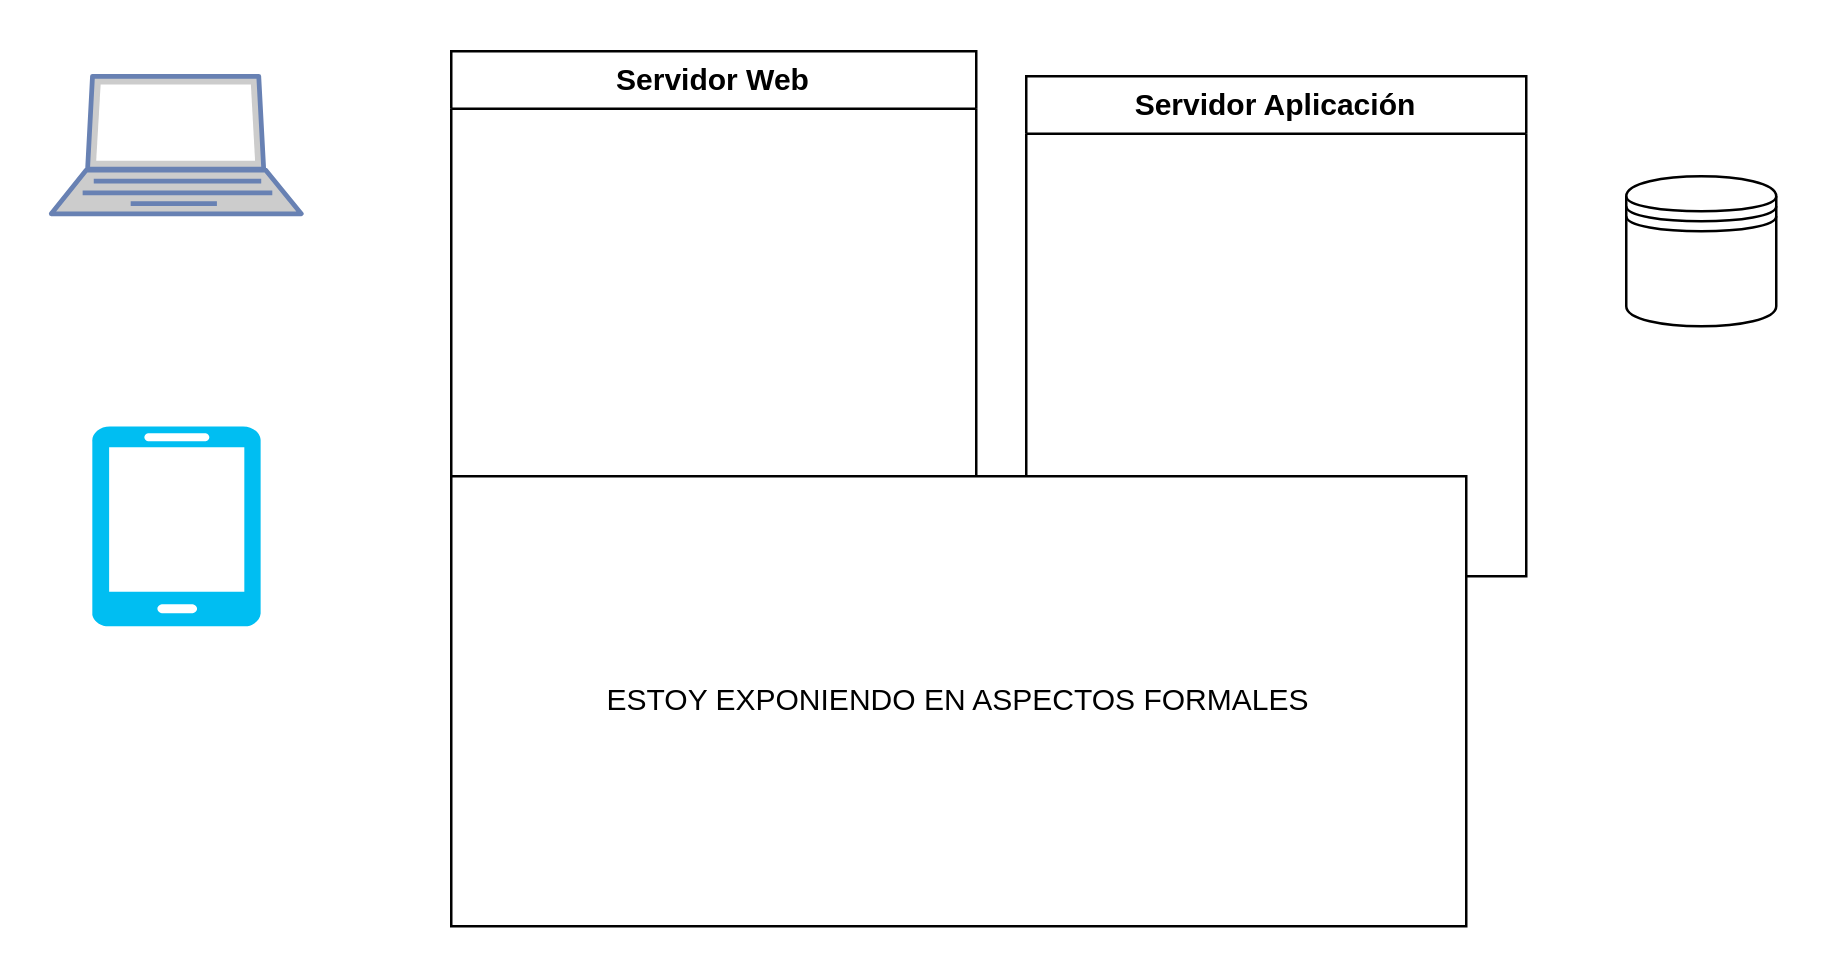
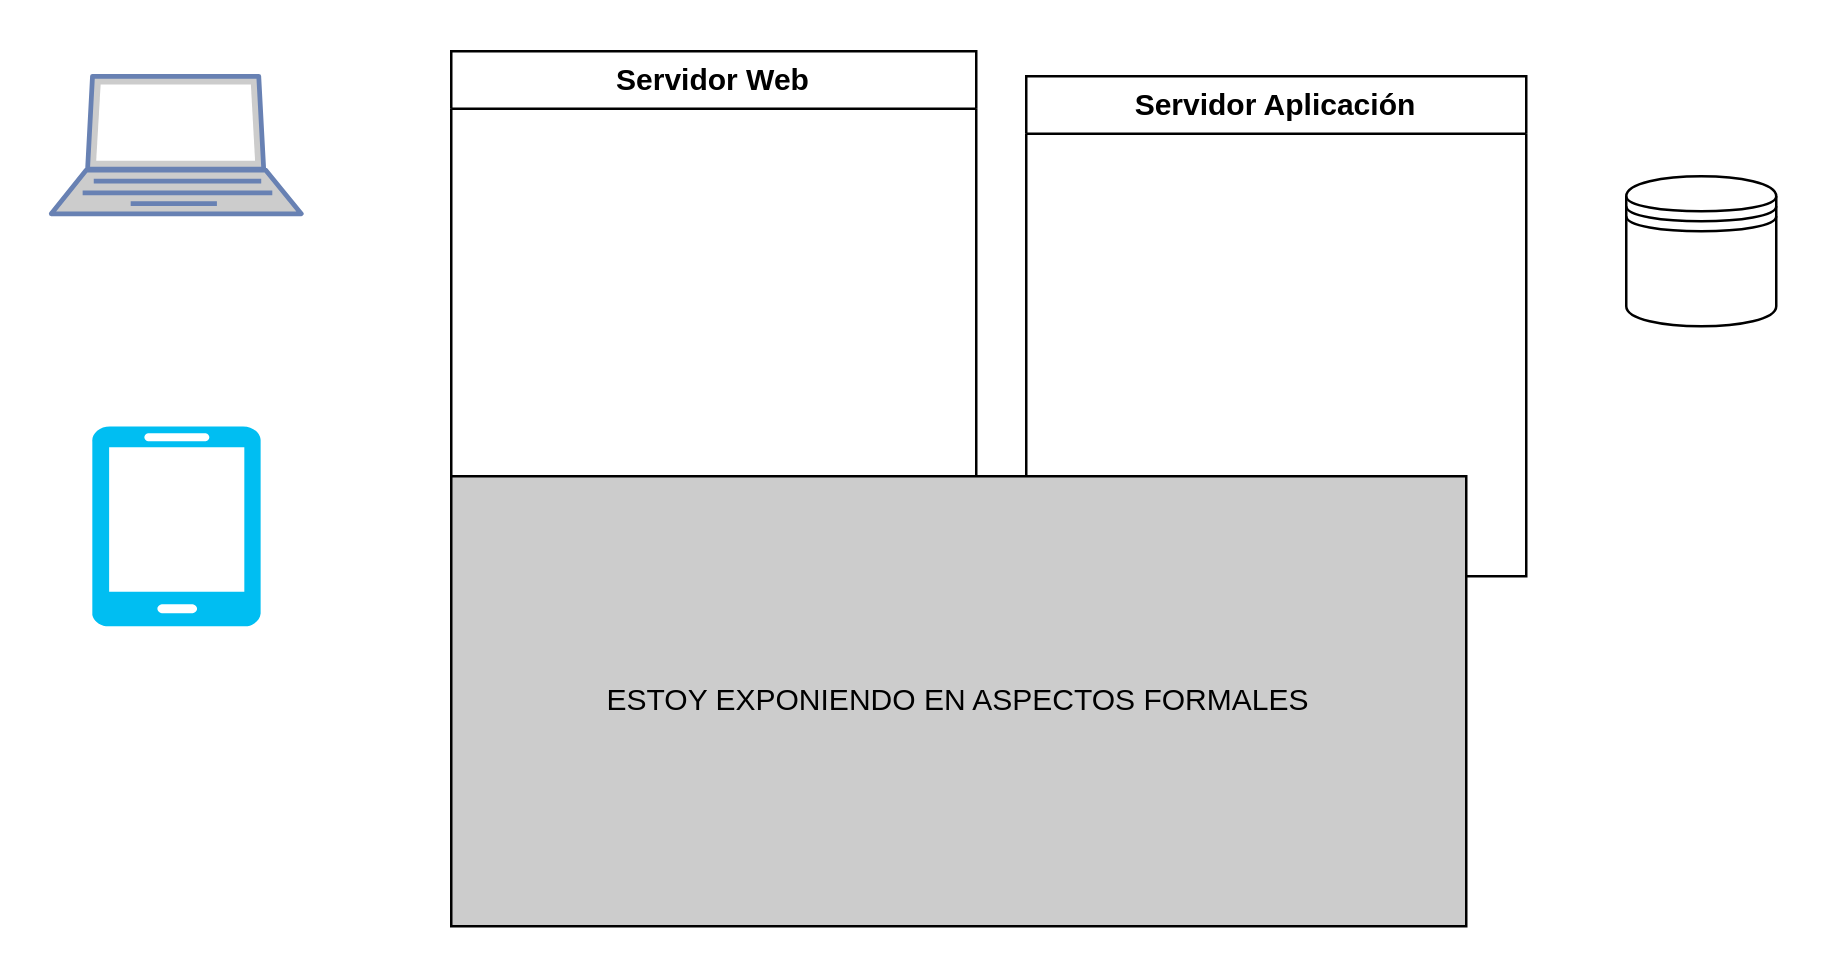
  <mxCell id="0" />
  <mxCell id="1" parent="0" />
  <mxCell id="2" value="" style="fontColor=#0066CC;verticalAlign=top;verticalLabelPosition=bottom;labelPosition=center;align=center;html=1;outlineConnect=0;fillColor=#CCCCCC;strokeColor=#6881B3;gradientColor=none;gradientDirection=north;strokeWidth=2;shape=mxgraph.networks.laptop;" parent="1" vertex="1"><mxGeometry x="20" y="30" width="100" height="55" as="geometry" /></mxCell>
  <mxCell id="3" value="" style="verticalLabelPosition=bottom;html=1;verticalAlign=top;align=center;strokeColor=none;fillColor=#00BEF2;shape=mxgraph.azure.mobile;pointerEvents=1;" parent="1" vertex="1"><mxGeometry x="36.25" y="170" width="67.5" height="80" as="geometry" /></mxCell>
  <mxCell id="4" value="Servidor Web" style="swimlane;whiteSpace=wrap;html=1;" vertex="1" parent="1"><mxGeometry x="180" y="20" width="210" height="260" as="geometry" /></mxCell>
  <mxCell id="5" value="Servidor Aplicación" style="swimlane;whiteSpace=wrap;html=1;" vertex="1" parent="1"><mxGeometry x="410" y="30" width="200" height="200" as="geometry" /></mxCell>
  <mxCell id="6" value="" style="shape=datastore;whiteSpace=wrap;html=1;" vertex="1" parent="1"><mxGeometry x="650" y="70" width="60" height="60" as="geometry" /></mxCell>
- <mxCell id="7" value="ESTOY EXPONIENDO EN ASPECTOS FORMALES" style="html=1;dashed=0;whiteSpace=wrap;" vertex="1" parent="1"><mxGeometry x="180" y="190" width="406" height="180" as="geometry" /></mxCell>
+ <mxCell id="7" value="ESTOY EXPONIENDO EN ASPECTOS FORMALES" style="html=1;dashed=0;whiteSpace=wrap;fillColor=#cccccc;" vertex="1" parent="1"><mxGeometry x="180" y="190" width="406" height="180" as="geometry" /></mxCell>
